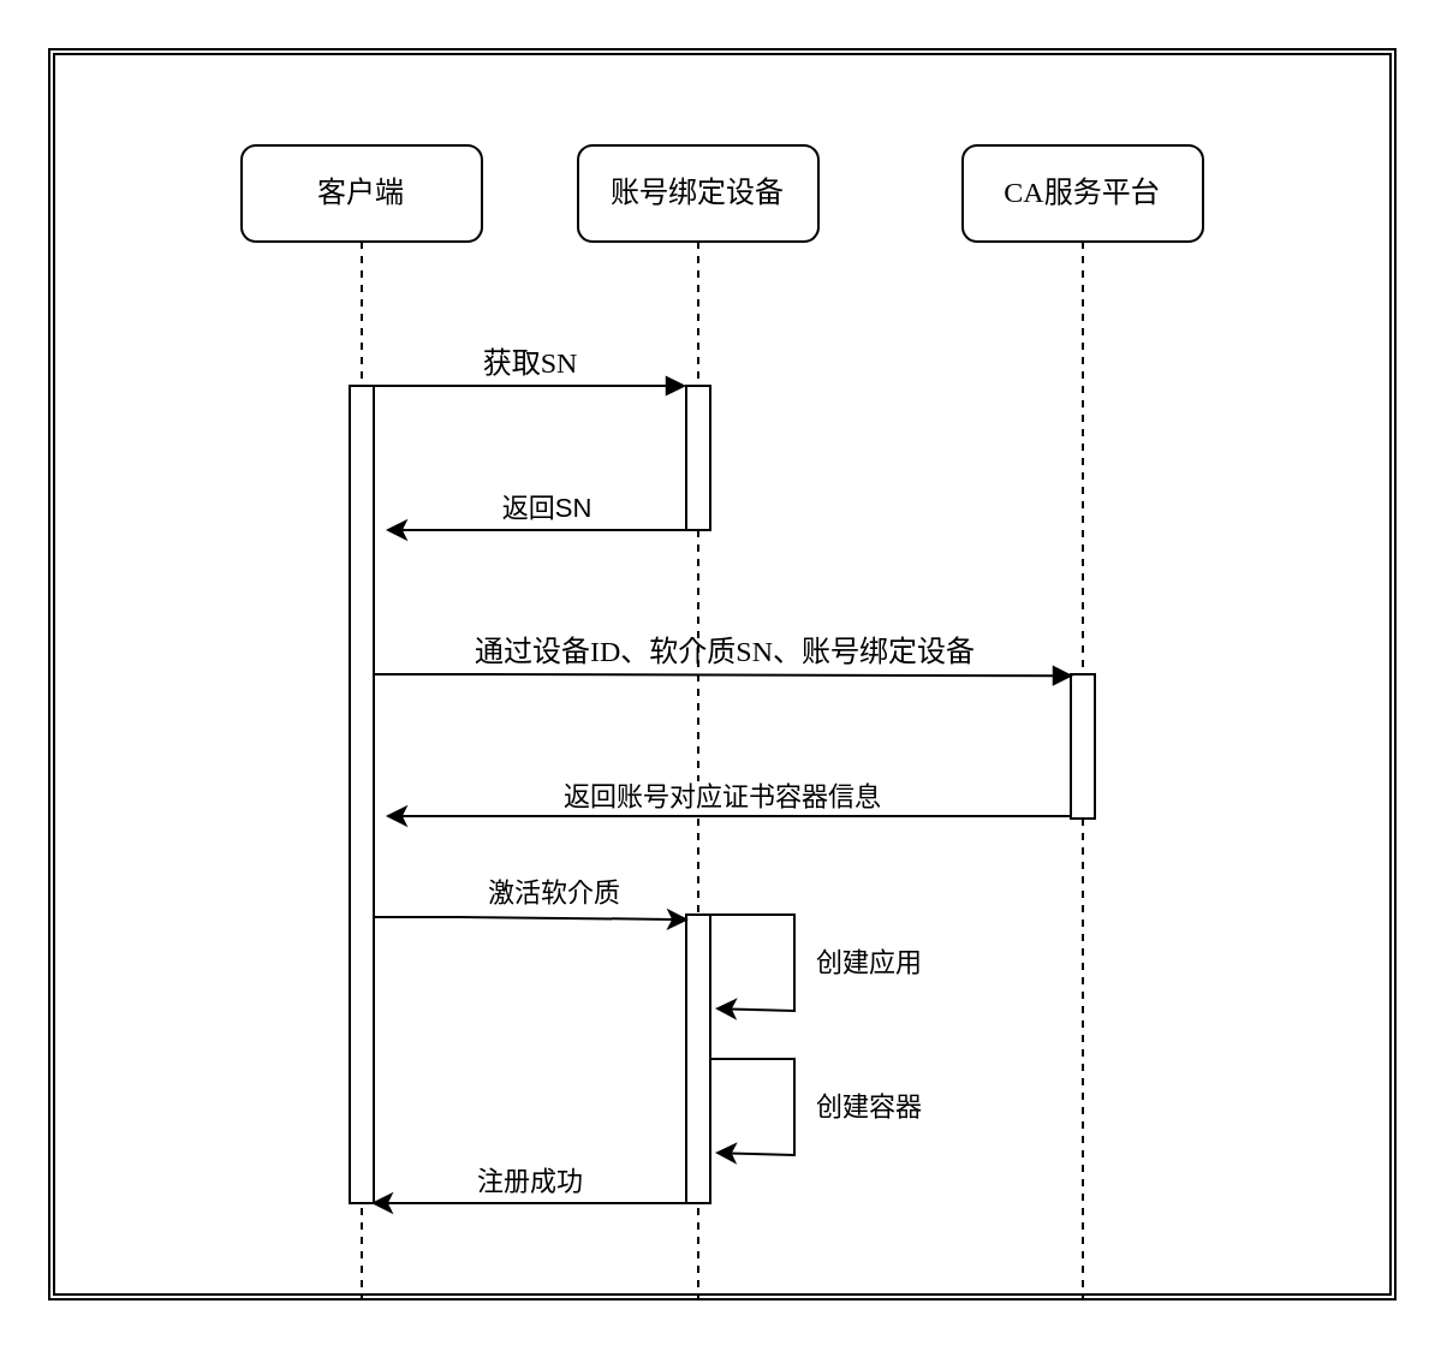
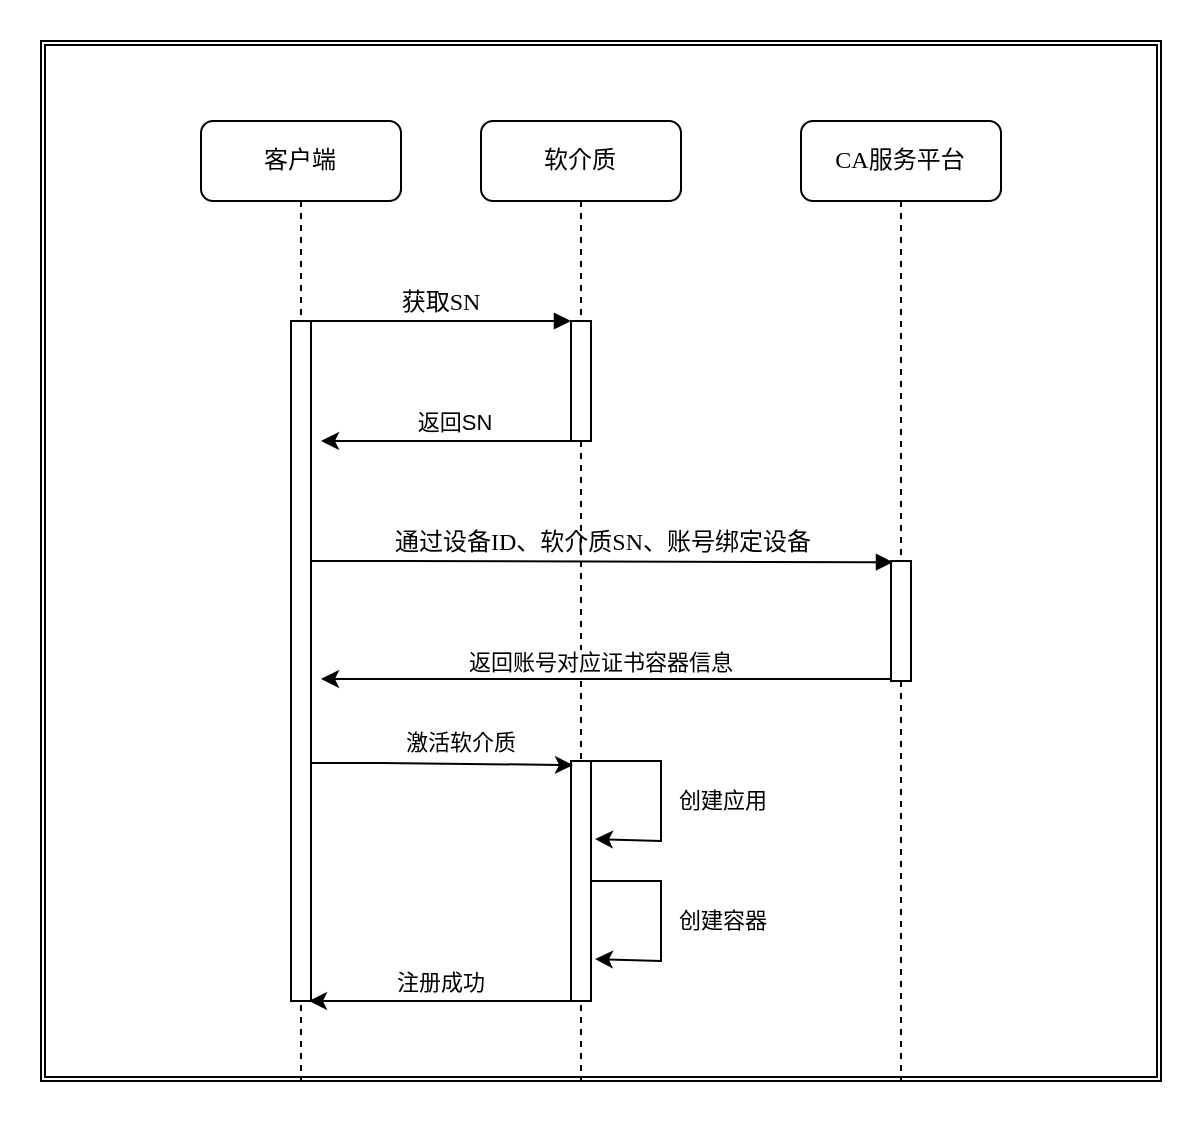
  <mxCell id="0" />
  <mxCell id="1" parent="0" />
  <mxCell id="2" value="" style="shape=ext;double=1;rounded=0;whiteSpace=wrap;html=1;fillColor=none;" vertex="1" parent="1"><mxGeometry x="20" y="20" width="560" height="520" as="geometry" /></mxCell>
- <mxCell id="3" value="&lt;span style=&quot;text-align: left&quot;&gt;账号绑定设备&lt;/span&gt;" style="shape=umlLifeline;perimeter=lifelinePerimeter;whiteSpace=wrap;html=1;container=1;collapsible=0;recursiveResize=0;outlineConnect=0;rounded=1;shadow=0;comic=0;labelBackgroundColor=none;strokeWidth=1;fontFamily=Verdana;fontSize=12;align=center;" parent="1" vertex="1"><mxGeometry x="240" y="60" width="100" height="480" as="geometry" /></mxCell>
+ <mxCell id="3" value="&lt;span style=&quot;text-align: left&quot;&gt;软介质&lt;/span&gt;" style="shape=umlLifeline;perimeter=lifelinePerimeter;whiteSpace=wrap;html=1;container=1;collapsible=0;recursiveResize=0;outlineConnect=0;rounded=1;shadow=0;comic=0;labelBackgroundColor=none;strokeWidth=1;fontFamily=Verdana;fontSize=12;align=center;" parent="1" vertex="1"><mxGeometry x="240" y="60" width="100" height="480" as="geometry" /></mxCell>
  <mxCell id="4" value="" style="html=1;points=[];perimeter=orthogonalPerimeter;rounded=0;shadow=0;comic=0;labelBackgroundColor=none;strokeWidth=1;fontFamily=Verdana;fontSize=12;align=center;" parent="3" vertex="1"><mxGeometry x="45" y="100" width="10" height="60" as="geometry" /></mxCell>
  <mxCell id="5" value="&lt;span style=&quot;text-align: left&quot;&gt;CA服务平台&lt;/span&gt;" style="shape=umlLifeline;perimeter=lifelinePerimeter;whiteSpace=wrap;html=1;container=1;collapsible=0;recursiveResize=0;outlineConnect=0;rounded=1;shadow=0;comic=0;labelBackgroundColor=none;strokeWidth=1;fontFamily=Verdana;fontSize=12;align=center;" parent="1" vertex="1"><mxGeometry x="400" y="60" width="100" height="480" as="geometry" /></mxCell>
  <mxCell id="6" value="" style="html=1;points=[];perimeter=orthogonalPerimeter;rounded=0;shadow=0;comic=0;labelBackgroundColor=none;strokeWidth=1;fontFamily=Verdana;fontSize=12;align=center;" parent="5" vertex="1"><mxGeometry x="45" y="220" width="10" height="60" as="geometry" /></mxCell>
  <mxCell id="7" value="客户端" style="shape=umlLifeline;perimeter=lifelinePerimeter;whiteSpace=wrap;html=1;container=1;collapsible=0;recursiveResize=0;outlineConnect=0;rounded=1;shadow=0;comic=0;labelBackgroundColor=none;strokeWidth=1;fontFamily=Verdana;fontSize=12;align=center;" parent="1" vertex="1"><mxGeometry x="100" y="60" width="100" height="480" as="geometry" /></mxCell>
  <mxCell id="8" value="" style="html=1;points=[];perimeter=orthogonalPerimeter;rounded=0;shadow=0;comic=0;labelBackgroundColor=none;strokeWidth=1;fontFamily=Verdana;fontSize=12;align=center;" parent="7" vertex="1"><mxGeometry x="45" y="100" width="10" height="340" as="geometry" /></mxCell>
  <mxCell id="9" value="通过设备ID、软介质SN、账号绑定设备" style="html=1;verticalAlign=bottom;endArrow=block;labelBackgroundColor=none;fontFamily=Verdana;fontSize=12;entryX=0.1;entryY=0.01;entryDx=0;entryDy=0;entryPerimeter=0;" parent="1" source="8" target="6" edge="1"><mxGeometry relative="1" as="geometry"><mxPoint x="510" y="400" as="sourcePoint" /><mxPoint x="420" y="280" as="targetPoint" /><Array as="points"><mxPoint x="190" y="280" /></Array></mxGeometry></mxCell>
  <mxCell id="10" value="获取SN" style="html=1;verticalAlign=bottom;endArrow=block;entryX=0;entryY=0;labelBackgroundColor=none;fontFamily=Verdana;fontSize=12;edgeStyle=elbowEdgeStyle;elbow=vertical;" parent="1" source="8" target="4" edge="1"><mxGeometry relative="1" as="geometry"><mxPoint x="220" y="170" as="sourcePoint" /></mxGeometry></mxCell>
  <mxCell id="11" style="edgeStyle=orthogonalEdgeStyle;rounded=0;orthogonalLoop=1;jettySize=auto;html=1;" edge="1" parent="1" source="4"><mxGeometry relative="1" as="geometry"><mxPoint x="160" y="220" as="targetPoint" /><Array as="points"><mxPoint x="250" y="220" /><mxPoint x="250" y="220" /></Array></mxGeometry></mxCell>
  <mxCell id="12" value="返回SN" style="edgeLabel;html=1;align=center;verticalAlign=middle;resizable=0;points=[];" vertex="1" connectable="0" parent="11"><mxGeometry x="-0.052" y="-4" relative="1" as="geometry"><mxPoint y="-6" as="offset" /></mxGeometry></mxCell>
  <mxCell id="13" style="edgeStyle=orthogonalEdgeStyle;rounded=0;orthogonalLoop=1;jettySize=auto;html=1;" edge="1" parent="1" source="6"><mxGeometry relative="1" as="geometry"><mxPoint x="160" y="339" as="targetPoint" /><Array as="points"><mxPoint x="370" y="339" /><mxPoint x="370" y="339" /></Array></mxGeometry></mxCell>
  <mxCell id="14" value="返回账号对应证书容器信息" style="edgeLabel;html=1;align=center;verticalAlign=middle;resizable=0;points=[];" vertex="1" connectable="0" parent="13"><mxGeometry x="0.258" y="-1" relative="1" as="geometry"><mxPoint x="33" y="-8" as="offset" /></mxGeometry></mxCell>
  <mxCell id="15" style="edgeStyle=orthogonalEdgeStyle;rounded=0;orthogonalLoop=1;jettySize=auto;html=1;entryX=1.2;entryY=0.325;entryDx=0;entryDy=0;entryPerimeter=0;" edge="1" parent="1" source="19" target="19"><mxGeometry relative="1" as="geometry"><mxPoint x="310" y="420" as="targetPoint" /><Array as="points"><mxPoint x="330" y="380" /><mxPoint x="330" y="420" /></Array></mxGeometry></mxCell>
  <mxCell id="16" value="创建应用" style="edgeLabel;html=1;align=center;verticalAlign=middle;resizable=0;points=[];" vertex="1" connectable="0" parent="15"><mxGeometry x="0.009" y="1" relative="1" as="geometry"><mxPoint x="29" as="offset" /></mxGeometry></mxCell>
  <mxCell id="17" style="edgeStyle=orthogonalEdgeStyle;rounded=0;orthogonalLoop=1;jettySize=auto;html=1;" edge="1" parent="1" source="19"><mxGeometry relative="1" as="geometry"><mxPoint x="154" y="500" as="targetPoint" /><Array as="points"><mxPoint x="250" y="500" /><mxPoint x="250" y="500" /></Array></mxGeometry></mxCell>
  <mxCell id="18" value="注册成功" style="edgeLabel;html=1;align=center;verticalAlign=middle;resizable=0;points=[];" vertex="1" connectable="0" parent="17"><mxGeometry x="0.008" y="-3" relative="1" as="geometry"><mxPoint y="-7" as="offset" /></mxGeometry></mxCell>
  <mxCell id="19" value="" style="html=1;points=[];perimeter=orthogonalPerimeter;rounded=0;shadow=0;comic=0;labelBackgroundColor=none;strokeWidth=1;fontFamily=Verdana;fontSize=12;align=center;" vertex="1" parent="1"><mxGeometry x="285" y="380" width="10" height="120" as="geometry" /></mxCell>
  <mxCell id="20" style="edgeStyle=orthogonalEdgeStyle;rounded=0;orthogonalLoop=1;jettySize=auto;html=1;entryX=0.1;entryY=0.017;entryDx=0;entryDy=0;entryPerimeter=0;" edge="1" parent="1" source="8" target="19"><mxGeometry relative="1" as="geometry"><mxPoint x="155" y="380" as="sourcePoint" /><mxPoint x="220" y="470" as="targetPoint" /><Array as="points"><mxPoint x="190" y="381" /><mxPoint x="190" y="381" /></Array></mxGeometry></mxCell>
  <mxCell id="21" value="激活软介质" style="edgeLabel;html=1;align=center;verticalAlign=middle;resizable=0;points=[];" vertex="1" connectable="0" parent="20"><mxGeometry x="-0.069" relative="1" as="geometry"><mxPoint x="14" y="-11" as="offset" /></mxGeometry></mxCell>
  <mxCell id="22" style="edgeStyle=orthogonalEdgeStyle;rounded=0;orthogonalLoop=1;jettySize=auto;html=1;entryX=1.2;entryY=0.325;entryDx=0;entryDy=0;entryPerimeter=0;" edge="1" parent="1"><mxGeometry relative="1" as="geometry"><mxPoint x="297" y="479" as="targetPoint" /><mxPoint x="295" y="440" as="sourcePoint" /><Array as="points"><mxPoint x="330" y="440" /><mxPoint x="330" y="480" /></Array></mxGeometry></mxCell>
  <mxCell id="23" value="创建容器" style="edgeLabel;html=1;align=center;verticalAlign=middle;resizable=0;points=[];" vertex="1" connectable="0" parent="22"><mxGeometry x="0.009" y="1" relative="1" as="geometry"><mxPoint x="29" as="offset" /></mxGeometry></mxCell>
